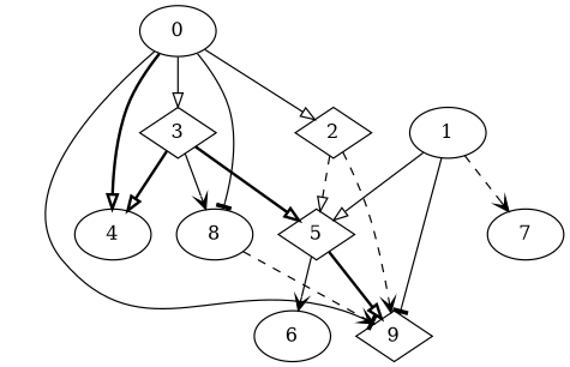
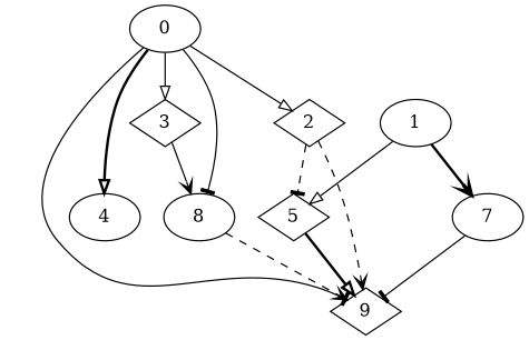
  digraph {
    node [Weight=72 shape=ellipse]
    edge [Weight=10 arrowhead=onormal style=solid]
    0 [Weight=180]
    2 [Weight=180 shape=diamond]
    3 [Weight=36 shape=diamond]
    8
    4 [Weight=54]
    9 [Weight=54 shape=diamond]
    5 [shape=diamond]
-   6 [Weight=126]
    1 [Weight=162]
    7
    0 -> 2 [Weight=3]
    0 -> 3 [Weight=4]
    0 -> 8 [Weight=8 arrowhead=tee]
    0 -> 4 [style=bold]
    0 -> 9 [Weight=5 arrowhead=tee]
    2 -> 9 [Weight=2 arrowhead=vee style=dashed]
-   2 -> 5 [Weight=6 style=dashed]
+   2 -> 5 [Weight=6 arrowhead=tee style=dashed]
    3 -> 8 [arrowhead=vee]
-   3 -> 4 [Weight=6 style=bold]
-   3 -> 5 [style=bold]
    8 -> 9 [Weight=3 arrowhead=vee style=dashed]
    5 -> 9 [Weight=6 style=bold]
-   5 -> 6 [Weight=5 arrowhead=vee]
    1 -> 5 [Weight=8]
-   1 -> 7 [Weight=5 arrowhead=vee style=dashed]
-   1 -> 9 [arrowhead=tee]
+   1 -> 7 [Weight=5 arrowhead=vee style=bold]
+   7 -> 9 [arrowhead=tee]
  }
